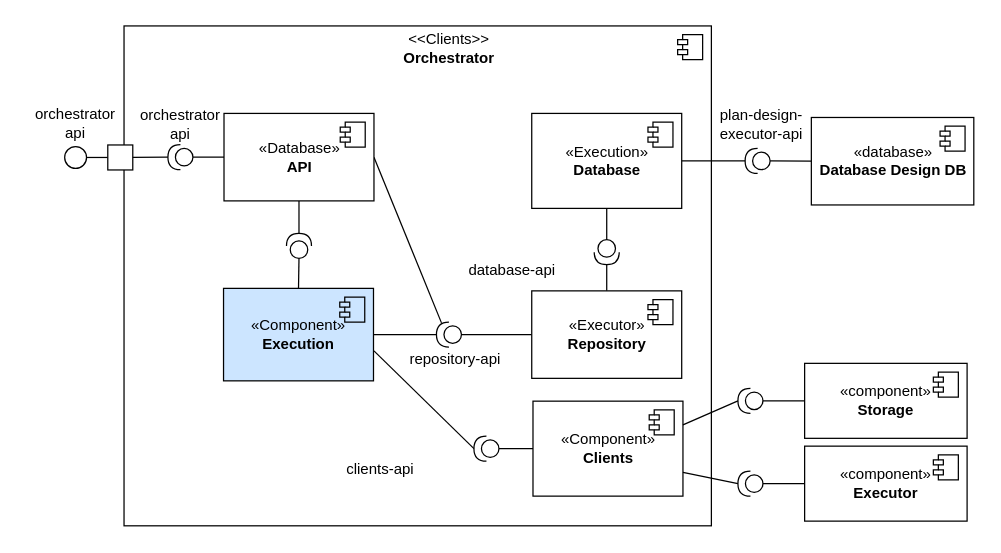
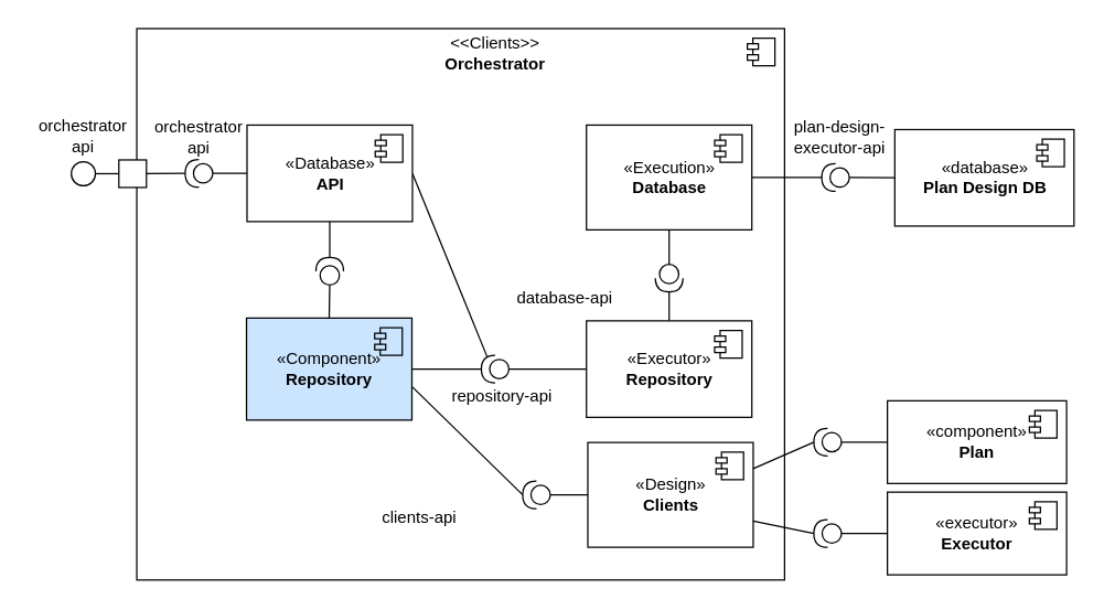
  <mxCell id="0" />
  <mxCell id="1" parent="0" />
  <mxCell id="2" value="" style="html=1;dropTarget=0;" parent="1" vertex="1"><mxGeometry x="98.75" y="20" width="470" height="400" as="geometry" /></mxCell>
  <mxCell id="3" value="" style="shape=module;jettyWidth=8;jettyHeight=4;" parent="2" vertex="1"><mxGeometry x="1" width="20" height="20" relative="1" as="geometry"><mxPoint x="-27" y="7" as="offset" /></mxGeometry></mxCell>
  <mxCell id="4" value="&amp;lt;&amp;lt;Clients&amp;gt;&amp;gt;&lt;br&gt;&lt;b&gt;Orchestrator&lt;/b&gt;" style="text;html=1;strokeColor=none;fillColor=none;align=center;verticalAlign=middle;whiteSpace=wrap;rounded=0;" parent="1" vertex="1"><mxGeometry x="328.75" y="22.5" width="60" height="30" as="geometry" /></mxCell>
  <mxCell id="5" value="" style="ellipse;whiteSpace=wrap;html=1;aspect=fixed;" parent="1" vertex="1"><mxGeometry x="51.25" y="116.5" width="17.5" height="17.5" as="geometry" /></mxCell>
  <mxCell id="6" style="edgeStyle=orthogonalEdgeStyle;rounded=1;orthogonalLoop=1;jettySize=auto;html=1;exitX=0;exitY=0.5;exitDx=0;exitDy=0;entryX=1;entryY=0.5;entryDx=0;entryDy=0;endArrow=none;endFill=0;" parent="1" source="27" target="5" edge="1"><mxGeometry relative="1" as="geometry" /></mxCell>
- <mxCell id="7" value="«Component»&lt;br&gt;&lt;b&gt;Clients&lt;/b&gt;" style="html=1;dropTarget=0;" parent="1" vertex="1"><mxGeometry x="426" y="320.25" width="120" height="76" as="geometry" /></mxCell>
+ <mxCell id="7" value="«Design»&lt;br&gt;&lt;b&gt;Clients&lt;/b&gt;" style="html=1;dropTarget=0;" parent="1" vertex="1"><mxGeometry x="426" y="320.25" width="120" height="76" as="geometry" /></mxCell>
  <mxCell id="8" value="" style="shape=module;jettyWidth=8;jettyHeight=4;" parent="7" vertex="1"><mxGeometry x="1" width="20" height="20" relative="1" as="geometry"><mxPoint x="-27" y="7" as="offset" /></mxGeometry></mxCell>
  <mxCell id="9" style="edgeStyle=none;rounded=0;orthogonalLoop=1;jettySize=auto;html=1;exitX=0.5;exitY=0;exitDx=0;exitDy=0;entryX=0;entryY=0.5;entryDx=0;entryDy=0;entryPerimeter=0;endArrow=none;endFill=0;" parent="1" source="11" target="26" edge="1"><mxGeometry relative="1" as="geometry" /></mxCell>
  <mxCell id="10" style="edgeStyle=none;rounded=0;orthogonalLoop=1;jettySize=auto;html=1;exitX=1;exitY=0.5;exitDx=0;exitDy=0;entryX=1;entryY=0.5;entryDx=0;entryDy=0;entryPerimeter=0;endArrow=none;endFill=0;" parent="1" source="11" target="28" edge="1"><mxGeometry relative="1" as="geometry" /></mxCell>
- <mxCell id="11" value="«Component»&lt;br&gt;&lt;b&gt;Execution&lt;/b&gt;" style="html=1;dropTarget=0;fillColor=#CCE5FF;" parent="1" vertex="1"><mxGeometry x="178.37" y="230" width="120" height="74" as="geometry" /></mxCell>
+ <mxCell id="11" value="«Component»&lt;br&gt;&lt;b&gt;Repository&lt;/b&gt;" style="html=1;dropTarget=0;fillColor=#CCE5FF;" parent="1" vertex="1"><mxGeometry x="178.37" y="230" width="120" height="74" as="geometry" /></mxCell>
  <mxCell id="12" value="" style="shape=module;jettyWidth=8;jettyHeight=4;fillColor=#CCE5FF;" parent="11" vertex="1"><mxGeometry x="1" width="20" height="20" relative="1" as="geometry"><mxPoint x="-27" y="7" as="offset" /></mxGeometry></mxCell>
  <mxCell id="13" style="edgeStyle=none;rounded=0;orthogonalLoop=1;jettySize=auto;html=1;exitX=0.5;exitY=0;exitDx=0;exitDy=0;entryX=0;entryY=0.5;entryDx=0;entryDy=0;entryPerimeter=0;endArrow=none;endFill=0;" parent="1" source="15" target="30" edge="1"><mxGeometry relative="1" as="geometry" /></mxCell>
  <mxCell id="14" style="edgeStyle=none;rounded=0;orthogonalLoop=1;jettySize=auto;html=1;exitX=1;exitY=0.5;exitDx=0;exitDy=0;entryX=1;entryY=0.5;entryDx=0;entryDy=0;entryPerimeter=0;endArrow=none;endFill=0;" edge="1" parent="1" source="15" target="35"><mxGeometry relative="1" as="geometry" /></mxCell>
  <mxCell id="15" value="«Execution»&lt;br&gt;&lt;b&gt;Database&lt;/b&gt;" style="html=1;dropTarget=0;" parent="1" vertex="1"><mxGeometry x="425" y="90" width="120" height="76" as="geometry" /></mxCell>
  <mxCell id="16" value="" style="shape=module;jettyWidth=8;jettyHeight=4;" parent="15" vertex="1"><mxGeometry x="1" width="20" height="20" relative="1" as="geometry"><mxPoint x="-27" y="7" as="offset" /></mxGeometry></mxCell>
  <mxCell id="17" style="edgeStyle=none;rounded=0;orthogonalLoop=1;jettySize=auto;html=1;exitX=0;exitY=0.5;exitDx=0;exitDy=0;entryX=0;entryY=0.5;entryDx=0;entryDy=0;entryPerimeter=0;endArrow=none;endFill=0;" parent="1" source="19" target="28" edge="1"><mxGeometry relative="1" as="geometry" /></mxCell>
  <mxCell id="18" style="edgeStyle=none;rounded=0;orthogonalLoop=1;jettySize=auto;html=1;exitX=0.5;exitY=0;exitDx=0;exitDy=0;entryX=1;entryY=0.5;entryDx=0;entryDy=0;entryPerimeter=0;endArrow=none;endFill=0;" parent="1" source="19" target="30" edge="1"><mxGeometry relative="1" as="geometry" /></mxCell>
  <mxCell id="19" value="«Executor»&lt;br&gt;&lt;b&gt;Repository&lt;/b&gt;" style="html=1;dropTarget=0;" parent="1" vertex="1"><mxGeometry x="425" y="232" width="120" height="70" as="geometry" /></mxCell>
  <mxCell id="20" value="" style="shape=module;jettyWidth=8;jettyHeight=4;" parent="19" vertex="1"><mxGeometry x="1" width="20" height="20" relative="1" as="geometry"><mxPoint x="-27" y="7" as="offset" /></mxGeometry></mxCell>
  <mxCell id="21" style="rounded=0;orthogonalLoop=1;jettySize=auto;html=1;exitX=0.5;exitY=1;exitDx=0;exitDy=0;endArrow=none;endFill=0;" parent="1" source="24" target="26" edge="1"><mxGeometry relative="1" as="geometry" /></mxCell>
  <mxCell id="22" style="edgeStyle=none;rounded=0;orthogonalLoop=1;jettySize=auto;html=1;exitX=1;exitY=0.5;exitDx=0;exitDy=0;entryX=0.799;entryY=0.969;entryDx=0;entryDy=0;entryPerimeter=0;endArrow=none;endFill=0;" parent="1" source="24" target="28" edge="1"><mxGeometry relative="1" as="geometry" /></mxCell>
  <mxCell id="23" style="edgeStyle=none;rounded=0;orthogonalLoop=1;jettySize=auto;html=1;exitX=0;exitY=0.5;exitDx=0;exitDy=0;entryX=0;entryY=0.5;entryDx=0;entryDy=0;entryPerimeter=0;endArrow=none;endFill=0;" parent="1" source="24" target="52" edge="1"><mxGeometry relative="1" as="geometry" /></mxCell>
  <mxCell id="24" value="«Database»&lt;br&gt;&lt;b&gt;API&lt;/b&gt;" style="html=1;dropTarget=0;" parent="1" vertex="1"><mxGeometry x="178.75" y="90" width="120" height="70" as="geometry" /></mxCell>
  <mxCell id="25" value="" style="shape=module;jettyWidth=8;jettyHeight=4;" parent="24" vertex="1"><mxGeometry x="1" width="20" height="20" relative="1" as="geometry"><mxPoint x="-27" y="7" as="offset" /></mxGeometry></mxCell>
  <mxCell id="26" value="" style="shape=providedRequiredInterface;html=1;verticalLabelPosition=bottom;sketch=0;fillColor=default;direction=north;" parent="1" vertex="1"><mxGeometry x="228.75" y="186" width="20" height="20" as="geometry" /></mxCell>
  <mxCell id="27" value="" style="whiteSpace=wrap;html=1;aspect=fixed;" parent="1" vertex="1"><mxGeometry x="85.75" y="115.25" width="20" height="20" as="geometry" /></mxCell>
  <mxCell id="28" value="" style="shape=providedRequiredInterface;html=1;verticalLabelPosition=bottom;sketch=0;fillColor=default;direction=west;" parent="1" vertex="1"><mxGeometry x="348.75" y="257" width="20" height="20" as="geometry" /></mxCell>
  <mxCell id="29" value="repository-api" style="text;html=1;strokeColor=none;fillColor=none;align=center;verticalAlign=middle;whiteSpace=wrap;rounded=0;" parent="1" vertex="1"><mxGeometry x="323.75" y="272" width="80" height="30" as="geometry" /></mxCell>
  <mxCell id="30" value="" style="shape=providedRequiredInterface;html=1;verticalLabelPosition=bottom;sketch=0;fillColor=default;direction=south;" parent="1" vertex="1"><mxGeometry x="475" y="191" width="20" height="20" as="geometry" /></mxCell>
  <mxCell id="31" value="database-api" style="text;html=1;strokeColor=none;fillColor=none;align=center;verticalAlign=middle;whiteSpace=wrap;rounded=0;" parent="1" vertex="1"><mxGeometry x="368.75" y="206" width="81.25" height="19" as="geometry" /></mxCell>
- <mxCell id="32" value="«database»&lt;br&gt;&lt;b&gt;Database Design DB&lt;/b&gt;" style="html=1;dropTarget=0;" parent="1" vertex="1"><mxGeometry x="648.74" y="93.25" width="130" height="70" as="geometry" /></mxCell>
+ <mxCell id="32" value="«database»&lt;br&gt;&lt;b&gt;Plan Design DB&lt;/b&gt;" style="html=1;dropTarget=0;" parent="1" vertex="1"><mxGeometry x="648.74" y="93.25" width="130" height="70" as="geometry" /></mxCell>
  <mxCell id="33" value="" style="shape=module;jettyWidth=8;jettyHeight=4;" parent="32" vertex="1"><mxGeometry x="1" width="20" height="20" relative="1" as="geometry"><mxPoint x="-27" y="7" as="offset" /></mxGeometry></mxCell>
  <mxCell id="34" style="edgeStyle=none;rounded=0;orthogonalLoop=1;jettySize=auto;html=1;exitX=0;exitY=0.5;exitDx=0;exitDy=0;exitPerimeter=0;entryX=0;entryY=0.5;entryDx=0;entryDy=0;endArrow=none;endFill=0;" parent="1" source="35" target="32" edge="1"><mxGeometry relative="1" as="geometry" /></mxCell>
  <mxCell id="35" value="" style="shape=providedRequiredInterface;html=1;verticalLabelPosition=bottom;sketch=0;direction=west;rotation=0;" parent="1" vertex="1"><mxGeometry x="595.75" y="118" width="20" height="20" as="geometry" /></mxCell>
  <mxCell id="36" value="plan-design-executor-api" style="text;html=1;strokeColor=none;fillColor=none;align=center;verticalAlign=middle;whiteSpace=wrap;rounded=0;" parent="1" vertex="1"><mxGeometry x="570.37" y="84" width="78.37" height="30" as="geometry" /></mxCell>
- <mxCell id="37" value="«component»&lt;br&gt;&lt;b&gt;Storage&lt;/b&gt;" style="html=1;dropTarget=0;" parent="1" vertex="1"><mxGeometry x="643.37" y="290" width="130" height="60" as="geometry" /></mxCell>
+ <mxCell id="37" value="«component»&lt;br&gt;&lt;b&gt;Plan&lt;/b&gt;" style="html=1;dropTarget=0;" parent="1" vertex="1"><mxGeometry x="643.37" y="290" width="130" height="60" as="geometry" /></mxCell>
  <mxCell id="38" value="" style="shape=module;jettyWidth=8;jettyHeight=4;" parent="37" vertex="1"><mxGeometry x="1" width="20" height="20" relative="1" as="geometry"><mxPoint x="-27" y="7" as="offset" /></mxGeometry></mxCell>
  <mxCell id="39" style="rounded=0;orthogonalLoop=1;jettySize=auto;html=1;exitX=0;exitY=0.5;exitDx=0;exitDy=0;exitPerimeter=0;endArrow=none;endFill=0;entryX=0;entryY=0.5;entryDx=0;entryDy=0;" parent="1" source="41" edge="1" target="37"><mxGeometry relative="1" as="geometry"><mxPoint x="568.37" y="490" as="targetPoint" /></mxGeometry></mxCell>
  <mxCell id="40" style="edgeStyle=none;rounded=0;orthogonalLoop=1;jettySize=auto;html=1;exitX=1;exitY=0.5;exitDx=0;exitDy=0;exitPerimeter=0;entryX=1;entryY=0.25;entryDx=0;entryDy=0;endArrow=none;endFill=0;" parent="1" source="41" target="7" edge="1"><mxGeometry relative="1" as="geometry" /></mxCell>
  <mxCell id="41" value="" style="shape=providedRequiredInterface;html=1;verticalLabelPosition=bottom;sketch=0;direction=west;rotation=0;" parent="1" vertex="1"><mxGeometry x="590" y="310" width="20" height="20" as="geometry" /></mxCell>
- <mxCell id="42" value="«component»&lt;br&gt;&lt;b&gt;Executor&lt;/b&gt;" style="html=1;dropTarget=0;" parent="1" vertex="1"><mxGeometry x="643.37" y="356.25" width="130" height="60" as="geometry" /></mxCell>
+ <mxCell id="42" value="«executor»&lt;br&gt;&lt;b&gt;Executor&lt;/b&gt;" style="html=1;dropTarget=0;" parent="1" vertex="1"><mxGeometry x="643.37" y="356.25" width="130" height="60" as="geometry" /></mxCell>
  <mxCell id="43" value="" style="shape=module;jettyWidth=8;jettyHeight=4;" parent="42" vertex="1"><mxGeometry x="1" width="20" height="20" relative="1" as="geometry"><mxPoint x="-27" y="7" as="offset" /></mxGeometry></mxCell>
  <mxCell id="44" style="edgeStyle=none;rounded=0;orthogonalLoop=1;jettySize=auto;html=1;exitX=1;exitY=0.5;exitDx=0;exitDy=0;exitPerimeter=0;entryX=1;entryY=0.75;entryDx=0;entryDy=0;endArrow=none;endFill=0;" parent="1" source="46" target="7" edge="1"><mxGeometry relative="1" as="geometry" /></mxCell>
  <mxCell id="45" style="edgeStyle=none;rounded=0;orthogonalLoop=1;jettySize=auto;html=1;exitX=0;exitY=0.5;exitDx=0;exitDy=0;exitPerimeter=0;entryX=0;entryY=0.5;entryDx=0;entryDy=0;endArrow=none;endFill=0;" edge="1" parent="1" source="46" target="42"><mxGeometry relative="1" as="geometry" /></mxCell>
  <mxCell id="46" value="" style="shape=providedRequiredInterface;html=1;verticalLabelPosition=bottom;sketch=0;direction=west;" parent="1" vertex="1"><mxGeometry x="590" y="376.25" width="20" height="20" as="geometry" /></mxCell>
  <mxCell id="47" style="edgeStyle=none;rounded=0;orthogonalLoop=1;jettySize=auto;html=1;exitX=0;exitY=0.5;exitDx=0;exitDy=0;exitPerimeter=0;entryX=0;entryY=0.5;entryDx=0;entryDy=0;endArrow=none;endFill=0;" parent="1" source="49" target="7" edge="1"><mxGeometry relative="1" as="geometry" /></mxCell>
  <mxCell id="48" style="edgeStyle=none;rounded=0;orthogonalLoop=1;jettySize=auto;html=1;exitX=1;exitY=0.5;exitDx=0;exitDy=0;exitPerimeter=0;endArrow=none;endFill=0;" parent="1" source="49" edge="1"><mxGeometry relative="1" as="geometry"><mxPoint x="298.75" y="280" as="targetPoint" /></mxGeometry></mxCell>
  <mxCell id="49" value="" style="shape=providedRequiredInterface;html=1;verticalLabelPosition=bottom;sketch=0;fillColor=default;direction=west;" parent="1" vertex="1"><mxGeometry x="378.75" y="348.25" width="20" height="20" as="geometry" /></mxCell>
  <mxCell id="50" value="clients-api" style="text;html=1;strokeColor=none;fillColor=none;align=center;verticalAlign=middle;whiteSpace=wrap;rounded=0;" parent="1" vertex="1"><mxGeometry x="271.75" y="368.25" width="64" height="13.75" as="geometry" /></mxCell>
  <mxCell id="51" style="edgeStyle=none;rounded=0;orthogonalLoop=1;jettySize=auto;html=1;exitX=1;exitY=0.5;exitDx=0;exitDy=0;exitPerimeter=0;entryX=1;entryY=0.5;entryDx=0;entryDy=0;endArrow=none;endFill=0;" parent="1" source="52" target="27" edge="1"><mxGeometry relative="1" as="geometry" /></mxCell>
  <mxCell id="52" value="" style="shape=providedRequiredInterface;html=1;verticalLabelPosition=bottom;sketch=0;fillColor=default;direction=west;" parent="1" vertex="1"><mxGeometry x="133.87" y="115" width="20" height="20" as="geometry" /></mxCell>
  <mxCell id="53" value="orchestrator&lt;br&gt;api" style="text;html=1;strokeColor=none;fillColor=none;align=center;verticalAlign=middle;whiteSpace=wrap;rounded=0;" parent="1" vertex="1"><mxGeometry x="103.87" y="84" width="80" height="30" as="geometry" /></mxCell>
  <mxCell id="54" value="orchestrator&lt;br&gt;api" style="text;html=1;strokeColor=none;fillColor=none;align=center;verticalAlign=middle;whiteSpace=wrap;rounded=0;" parent="1" vertex="1"><mxGeometry x="20" y="81.25" width="80" height="34" as="geometry" /></mxCell>
